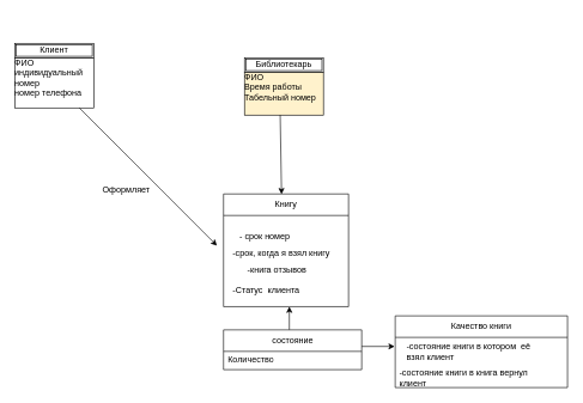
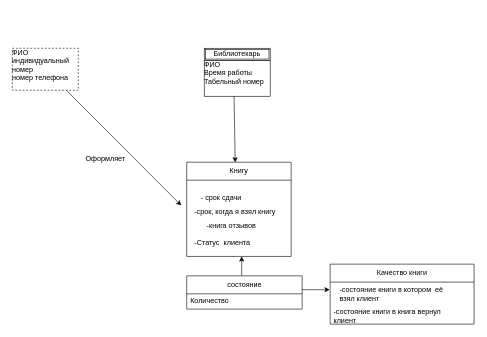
  <mxCell id="0" />
  <mxCell id="1" parent="0" />
  <mxCell id="2" value="" style="group" vertex="1" connectable="0" parent="1"><mxGeometry y="20" width="770" height="520" as="geometry" x="20" /></mxCell>
  <mxCell id="3" value="" style="endArrow=classic;html=1;rounded=0;entryX=0.464;entryY=0.002;entryDx=0;entryDy=0;entryPerimeter=0;" edge="1" parent="2" target="17"><mxGeometry width="50" height="50" relative="1" as="geometry"><mxPoint x="369.58" y="130" as="sourcePoint" /><mxPoint x="370" y="250" as="targetPoint" /></mxGeometry></mxCell>
  <mxCell id="4" value="" style="group" vertex="1" connectable="0" parent="2"><mxGeometry x="315" width="115" height="140" as="geometry" /></mxCell>
  <mxCell id="5" value="" style="group" vertex="1" connectable="0" parent="4"><mxGeometry x="5" y="60" width="110" height="80" as="geometry" /></mxCell>
- <mxCell id="6" value="ФИО&lt;br&gt;Время работы&lt;br&gt;Табельный номер&lt;br&gt;" style="verticalAlign=top;align=left;overflow=fill;fontSize=12;fontFamily=Helvetica;html=1;whiteSpace=wrap;fillColor=#fff2cc;" vertex="1" parent="5"><mxGeometry y="20" width="110" height="60" as="geometry" /></mxCell>
+ <mxCell id="6" value="ФИО&lt;br&gt;Время работы&lt;br&gt;Табельный номер&lt;br&gt;" style="verticalAlign=top;align=left;overflow=fill;fontSize=12;fontFamily=Helvetica;html=1;whiteSpace=wrap;" vertex="1" parent="5"><mxGeometry y="20" width="110" height="60" as="geometry" /></mxCell>
  <mxCell id="7" value="Библиотекарь" style="shape=ext;double=1;rounded=0;whiteSpace=wrap;html=1;" vertex="1" parent="5"><mxGeometry width="110" height="20" as="geometry" /></mxCell>
  <mxCell id="8" value="" style="group" vertex="1" connectable="0" parent="2"><mxGeometry y="40" width="110" height="90" as="geometry" /></mxCell>
- <mxCell id="9" value="ФИО&lt;br&gt;индивидуальный номер&lt;br&gt;номер телефона&lt;br&gt;" style="verticalAlign=top;align=left;overflow=fill;fontSize=12;fontFamily=Helvetica;html=1;whiteSpace=wrap;" vertex="1" parent="8"><mxGeometry y="20" width="110" height="70" as="geometry" /></mxCell>
- <mxCell id="10" value="Клиент" style="shape=ext;double=1;rounded=0;whiteSpace=wrap;html=1;" vertex="1" parent="8"><mxGeometry width="110" height="20" as="geometry" /></mxCell>
+ <mxCell id="9" value="ФИО&lt;br&gt;индивидуальный номер&lt;br&gt;номер телефона&lt;br&gt;" style="verticalAlign=top;align=left;overflow=fill;fontSize=12;fontFamily=Helvetica;html=1;whiteSpace=wrap;dashed=1;" vertex="1" parent="8"><mxGeometry y="20" width="110" height="70" as="geometry" /></mxCell>
  <mxCell id="11" value="Оформляет" style="text;html=1;align=center;verticalAlign=middle;resizable=0;points=[];autosize=1;strokeColor=none;fillColor=none;container=0;rotation=0;" vertex="1" parent="2"><mxGeometry x="110.0" y="230.003" width="90" height="30" as="geometry" /></mxCell>
  <mxCell id="12" value="Качество книги" style="swimlane;fontStyle=0;childLayout=stackLayout;horizontal=1;startSize=30;horizontalStack=0;resizeParent=1;resizeParentMax=0;resizeLast=0;collapsible=1;marginBottom=0;whiteSpace=wrap;html=1;container=0;" vertex="1" parent="2"><mxGeometry x="530" y="420" width="240" height="100" as="geometry" /></mxCell>
  <mxCell id="13" value="" style="group" vertex="1" connectable="0" parent="12"><mxGeometry y="30" width="240" height="70" as="geometry" /></mxCell>
  <mxCell id="14" value="-состояние книги в книга вернул клиент" style="text;strokeColor=none;fillColor=none;align=left;verticalAlign=middle;spacingLeft=4;spacingRight=4;overflow=hidden;points=[[0,0.5],[1,0.5]];portConstraint=eastwest;rotatable=0;whiteSpace=wrap;html=1;container=0;" vertex="1" parent="13"><mxGeometry y="40" width="210" height="30" as="geometry" /></mxCell>
  <mxCell id="15" value="-состояние книги в котором&amp;nbsp; её взял клиент" style="text;strokeColor=none;fillColor=none;align=left;verticalAlign=middle;spacingLeft=4;spacingRight=4;overflow=hidden;points=[[0,0.5],[1,0.5]];portConstraint=eastwest;rotatable=0;whiteSpace=wrap;html=1;container=0;" vertex="1" parent="13"><mxGeometry x="10" width="190" height="40" as="geometry" /></mxCell>
  <mxCell id="16" value="" style="endArrow=classic;html=1;rounded=0;" edge="1" parent="2"><mxGeometry width="50" height="50" relative="1" as="geometry"><mxPoint x="90" y="130" as="sourcePoint" /><mxPoint x="281.667" y="322.113" as="targetPoint" /></mxGeometry></mxCell>
  <mxCell id="17" value="Книгу" style="swimlane;fontStyle=0;childLayout=stackLayout;horizontal=1;startSize=30;horizontalStack=0;resizeParent=1;resizeParentMax=0;resizeLast=0;collapsible=1;marginBottom=0;whiteSpace=wrap;html=1;container=0;" vertex="1" parent="2"><mxGeometry x="290.833" y="250" width="174.167" height="157.17" as="geometry" /></mxCell>
  <mxCell id="18" value="-срок, когда я взял книгу" style="text;html=1;align=center;verticalAlign=middle;resizable=0;points=[];autosize=1;strokeColor=none;fillColor=none;container=0;" vertex="1" parent="2"><mxGeometry x="290.833" y="318.207" width="160" height="30" as="geometry" /></mxCell>
  <mxCell id="19" value="-книга отзывов" style="text;html=1;strokeColor=none;fillColor=none;align=center;verticalAlign=middle;whiteSpace=wrap;rounded=0;container=0;" vertex="1" parent="2"><mxGeometry x="299" y="342.453" width="132.917" height="27.736" as="geometry" /></mxCell>
  <mxCell id="20" value="-Статус&amp;nbsp; клиента" style="text;html=1;strokeColor=none;fillColor=none;align=center;verticalAlign=middle;whiteSpace=wrap;rounded=0;container=0;" vertex="1" parent="2"><mxGeometry x="300" y="370.189" width="100.833" height="27.736" as="geometry" /></mxCell>
- <mxCell id="21" value="&amp;nbsp; &amp;nbsp; &amp;nbsp; &amp;nbsp; &amp;nbsp;- срок номер" style="text;html=1;align=center;verticalAlign=middle;resizable=0;points=[];autosize=1;strokeColor=none;fillColor=none;container=0;" vertex="1" parent="2"><mxGeometry x="273.333" y="294.377" width="120" height="30" as="geometry" /></mxCell>
+ <mxCell id="21" value="&amp;nbsp; &amp;nbsp; &amp;nbsp; &amp;nbsp; &amp;nbsp;- срок сдачи" style="text;html=1;align=center;verticalAlign=middle;resizable=0;points=[];autosize=1;strokeColor=none;fillColor=none;container=0;" vertex="1" parent="2"><mxGeometry x="273.333" y="294.377" width="120" height="30" as="geometry" /></mxCell>
  <mxCell id="22" value="" style="endArrow=classic;html=1;rounded=0;" edge="1" parent="2"><mxGeometry width="50" height="50" relative="1" as="geometry"><mxPoint x="382.5" y="444.151" as="sourcePoint" /><mxPoint x="382.5" y="407.17" as="targetPoint" /></mxGeometry></mxCell>
  <mxCell id="23" value="состояние" style="swimlane;fontStyle=0;childLayout=stackLayout;horizontal=1;startSize=30;horizontalStack=0;resizeParent=1;resizeParentMax=0;resizeLast=0;collapsible=1;marginBottom=0;whiteSpace=wrap;html=1;container=0;" vertex="1" parent="2"><mxGeometry x="290.833" y="439.528" width="192.5" height="55.472" as="geometry" /></mxCell>
  <mxCell id="24" value="" style="endArrow=classic;html=1;rounded=0;" edge="1" parent="2"><mxGeometry width="50" height="50" relative="1" as="geometry"><mxPoint x="483.333" y="462.642" as="sourcePoint" /><mxPoint x="529.167" y="462.642" as="targetPoint" /><Array as="points"><mxPoint x="520" y="462.642" /></Array></mxGeometry></mxCell>
  <mxCell id="25" value="Количество" style="text;strokeColor=none;fillColor=none;align=left;verticalAlign=middle;spacingLeft=4;spacingRight=4;overflow=hidden;points=[[0,0.5],[1,0.5]];portConstraint=eastwest;rotatable=0;whiteSpace=wrap;html=1;container=0;" vertex="1" parent="2"><mxGeometry x="290.833" y="467.264" width="192.5" height="27.736" as="geometry" /></mxCell>
